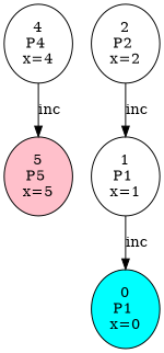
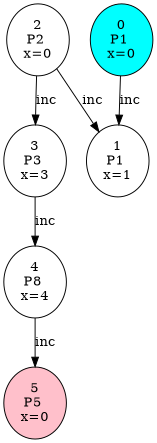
  digraph {
-   n1 [label="4\nP4 \nx=4"]
-   n2 [fillcolor=pink label="5\nP5 \nx=5" style=filled]
+   n1 [label="4\nP8 \nx=4"]
+   n2 [fillcolor=pink label="5\nP5 \nx=0" style=filled]
    n3 [fillcolor=cyan label="0\nP1 \nx=0" style=filled]
    n4 [label="1\nP1 \nx=1"]
-   n5 [label="2\nP2 \nx=2"]
+   n5 [label="2\nP2 \nx=0"]
+   n6 [label="3\nP3 \nx=3"]
    n1 -> n2 [label=inc]
-   n4 -> n3 [label=inc]
+   n3 -> n4 [label=inc]
    n5 -> n4 [label=inc]
+   n5 -> n6 [label=inc]
+   n6 -> n1 [label=inc]
  }
